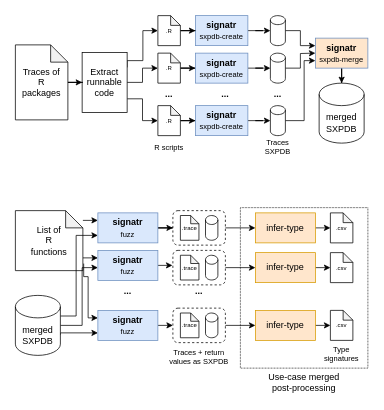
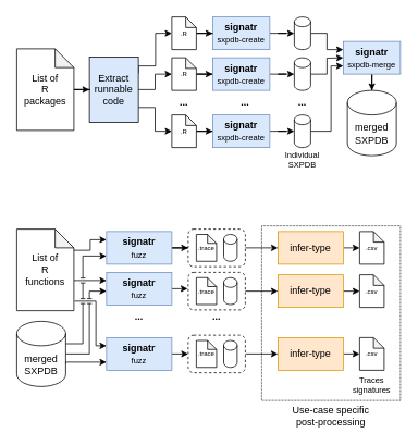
  <mxCell id="0" />
  <mxCell id="1" parent="0" />
  <mxCell id="2" value="" style="rounded=0;whiteSpace=wrap;html=1;fillColor=none;dashed=1;dashPattern=1 1;" vertex="1" parent="1"><mxGeometry x="320" y="276" width="170" height="214" as="geometry" /></mxCell>
  <mxCell id="3" style="edgeStyle=orthogonalEdgeStyle;rounded=0;orthogonalLoop=1;jettySize=auto;html=1;entryX=0;entryY=0.5;entryDx=0;entryDy=0;entryPerimeter=0;fontSize=12;exitX=1;exitY=0.25;exitDx=0;exitDy=0;" parent="1" source="6" target="15" edge="1"><mxGeometry relative="1" as="geometry"><Array as="points"><mxPoint x="169" y="80" /><mxPoint x="190" y="80" /><mxPoint x="190" y="40" /></Array></mxGeometry></mxCell>
  <mxCell id="4" style="edgeStyle=orthogonalEdgeStyle;rounded=0;orthogonalLoop=1;jettySize=auto;html=1;entryX=0;entryY=0.5;entryDx=0;entryDy=0;entryPerimeter=0;fontSize=12;exitX=1.002;exitY=0.774;exitDx=0;exitDy=0;exitPerimeter=0;" parent="1" source="6" target="19" edge="1"><mxGeometry relative="1" as="geometry" /></mxCell>
  <mxCell id="5" style="edgeStyle=orthogonalEdgeStyle;rounded=0;orthogonalLoop=1;jettySize=auto;html=1;entryX=0;entryY=0.5;entryDx=0;entryDy=0;entryPerimeter=0;fontSize=12;" parent="1" source="6" target="17" edge="1"><mxGeometry relative="1" as="geometry" /></mxCell>
- <mxCell id="6" value="Extract &lt;br&gt;runnable &lt;br&gt;code" style="whiteSpace=wrap;html=1;" parent="1" vertex="1"><mxGeometry x="109" y="69" width="60" height="80" as="geometry" /></mxCell>
+ <mxCell id="6" value="Extract &lt;br&gt;runnable &lt;br&gt;code" style="whiteSpace=wrap;html=1;fillColor=#dae8fc;" parent="1" vertex="1"><mxGeometry x="109" y="69" width="60" height="80" as="geometry" /></mxCell>
  <mxCell id="7" style="edgeStyle=orthogonalEdgeStyle;rounded=0;orthogonalLoop=1;jettySize=auto;html=1;entryX=0;entryY=0.5;entryDx=0;entryDy=0;entryPerimeter=0;fontSize=12;" parent="1" source="8" target="13" edge="1"><mxGeometry relative="1" as="geometry" /></mxCell>
  <mxCell id="8" value="&lt;b&gt;signatr&lt;/b&gt;&lt;br&gt;&lt;font style=&quot;font-size: 10px;&quot;&gt;sxpdb-create&lt;/font&gt;" style="whiteSpace=wrap;html=1;fillColor=#dae8fc;strokeColor=#6c8ebf;" parent="1" vertex="1"><mxGeometry x="260" y="20" width="70" height="40" as="geometry" /></mxCell>
  <mxCell id="9" style="edgeStyle=orthogonalEdgeStyle;rounded=0;orthogonalLoop=1;jettySize=auto;html=1;entryX=0.5;entryY=0;entryDx=0;entryDy=0;entryPerimeter=0;fontSize=12;" parent="1" source="10" target="11" edge="1"><mxGeometry relative="1" as="geometry" /></mxCell>
- <mxCell id="10" value="&lt;b&gt;signatr&lt;/b&gt;&lt;br&gt;&lt;font style=&quot;font-size: 10px;&quot;&gt;sxpdb-merge&lt;/font&gt;" style="whiteSpace=wrap;html=1;fillColor=#ffe6cc;strokeColor=#6c8ebf;" parent="1" vertex="1"><mxGeometry x="420" y="50" width="70" height="40" as="geometry" /></mxCell>
+ <mxCell id="10" value="&lt;b&gt;signatr&lt;/b&gt;&lt;br&gt;&lt;font style=&quot;font-size: 10px;&quot;&gt;sxpdb-merge&lt;/font&gt;" style="whiteSpace=wrap;html=1;fillColor=#dae8fc;strokeColor=#6c8ebf;" parent="1" vertex="1"><mxGeometry x="420" y="50" width="70" height="40" as="geometry" /></mxCell>
  <mxCell id="11" value="merged&lt;br&gt;SXPDB" style="shape=cylinder3;whiteSpace=wrap;html=1;boundedLbl=1;backgroundOutline=1;size=15;" parent="1" vertex="1"><mxGeometry x="425" y="110" width="60" height="80" as="geometry" /></mxCell>
  <mxCell id="12" style="edgeStyle=orthogonalEdgeStyle;rounded=0;orthogonalLoop=1;jettySize=auto;html=1;fontSize=10;entryX=0;entryY=0.25;entryDx=0;entryDy=0;" parent="1" source="13" target="10" edge="1"><mxGeometry relative="1" as="geometry"><mxPoint x="420" y="110" as="targetPoint" /><Array as="points"><mxPoint x="400" y="40" /><mxPoint x="400" y="60" /></Array></mxGeometry></mxCell>
  <mxCell id="13" value="" style="shape=cylinder3;whiteSpace=wrap;html=1;boundedLbl=1;backgroundOutline=1;size=6;fontSize=8;" parent="1" vertex="1"><mxGeometry x="360" y="20" width="20" height="40" as="geometry" /></mxCell>
  <mxCell id="14" style="edgeStyle=orthogonalEdgeStyle;rounded=0;orthogonalLoop=1;jettySize=auto;html=1;entryX=0;entryY=0.5;entryDx=0;entryDy=0;fontSize=12;" parent="1" source="15" target="8" edge="1"><mxGeometry relative="1" as="geometry" /></mxCell>
  <mxCell id="15" value=".R" style="shape=note;whiteSpace=wrap;html=1;backgroundOutline=1;darkOpacity=0.05;fontSize=8;size=13;" parent="1" vertex="1"><mxGeometry x="210" y="20" width="30" height="40" as="geometry" /></mxCell>
  <mxCell id="16" style="edgeStyle=orthogonalEdgeStyle;rounded=0;orthogonalLoop=1;jettySize=auto;html=1;entryX=0;entryY=0.5;entryDx=0;entryDy=0;fontSize=12;" parent="1" source="17" target="34" edge="1"><mxGeometry relative="1" as="geometry" /></mxCell>
  <mxCell id="17" value=".R" style="shape=note;whiteSpace=wrap;html=1;backgroundOutline=1;darkOpacity=0.05;fontSize=8;size=13;" parent="1" vertex="1"><mxGeometry x="210" y="70" width="30" height="40" as="geometry" /></mxCell>
  <mxCell id="18" style="edgeStyle=orthogonalEdgeStyle;rounded=0;orthogonalLoop=1;jettySize=auto;html=1;entryX=0;entryY=0.5;entryDx=0;entryDy=0;fontSize=12;" parent="1" source="19" target="36" edge="1"><mxGeometry relative="1" as="geometry" /></mxCell>
  <mxCell id="19" value=".R" style="shape=note;whiteSpace=wrap;html=1;backgroundOutline=1;darkOpacity=0.05;fontSize=8;size=13;" parent="1" vertex="1"><mxGeometry x="210" y="140" width="30" height="40" as="geometry" /></mxCell>
  <mxCell id="20" style="edgeStyle=orthogonalEdgeStyle;rounded=0;orthogonalLoop=1;jettySize=auto;html=1;fontSize=10;" parent="1" source="21" edge="1"><mxGeometry relative="1" as="geometry"><mxPoint x="420" y="70" as="targetPoint" /></mxGeometry></mxCell>
  <mxCell id="21" value="" style="shape=cylinder3;whiteSpace=wrap;html=1;boundedLbl=1;backgroundOutline=1;size=6;fontSize=8;" parent="1" vertex="1"><mxGeometry x="360" y="70" width="20" height="40" as="geometry" /></mxCell>
  <mxCell id="22" style="edgeStyle=orthogonalEdgeStyle;rounded=0;orthogonalLoop=1;jettySize=auto;html=1;fontSize=10;entryX=0;entryY=0.75;entryDx=0;entryDy=0;" parent="1" source="23" target="10" edge="1"><mxGeometry relative="1" as="geometry"><mxPoint x="420" y="110" as="targetPoint" /><Array as="points"><mxPoint x="405" y="160" /><mxPoint x="405" y="80" /></Array></mxGeometry></mxCell>
  <mxCell id="23" value="" style="shape=cylinder3;whiteSpace=wrap;html=1;boundedLbl=1;backgroundOutline=1;size=6;fontSize=8;" parent="1" vertex="1"><mxGeometry x="360" y="140" width="20" height="40" as="geometry" /></mxCell>
  <mxCell id="24" value="" style="edgeStyle=orthogonalEdgeStyle;rounded=0;orthogonalLoop=1;jettySize=auto;html=1;fontSize=12;" parent="1" source="25" target="6" edge="1"><mxGeometry relative="1" as="geometry" /></mxCell>
- <mxCell id="25" value="&lt;font style=&quot;font-size: 12px;&quot;&gt;Traces of &lt;br&gt;R&lt;br&gt;packages&lt;br&gt;&lt;/font&gt;" style="shape=note;whiteSpace=wrap;html=1;backgroundOutline=1;darkOpacity=0.05;fontSize=8;size=23;" parent="1" vertex="1"><mxGeometry x="20" y="59" width="70" height="100" as="geometry" /></mxCell>
+ <mxCell id="25" value="&lt;font style=&quot;font-size: 12px;&quot;&gt;List of &lt;br&gt;R&lt;br&gt;packages&lt;br&gt;&lt;/font&gt;" style="shape=note;whiteSpace=wrap;html=1;backgroundOutline=1;darkOpacity=0.05;fontSize=8;size=23;" parent="1" vertex="1"><mxGeometry x="20" y="59" width="70" height="100" as="geometry" /></mxCell>
  <mxCell id="26" style="edgeStyle=orthogonalEdgeStyle;rounded=0;orthogonalLoop=1;jettySize=auto;html=1;entryX=0;entryY=0.25;entryDx=0;entryDy=0;fontSize=10;" parent="1" source="29" target="38" edge="1"><mxGeometry relative="1" as="geometry"><Array as="points"><mxPoint x="110" y="306" /><mxPoint x="110" y="293" /></Array></mxGeometry></mxCell>
  <mxCell id="27" style="edgeStyle=orthogonalEdgeStyle;rounded=0;orthogonalLoop=1;jettySize=auto;html=1;entryX=0;entryY=0.25;entryDx=0;entryDy=0;fontSize=10;" parent="1" source="29" target="40" edge="1"><mxGeometry relative="1" as="geometry"><Array as="points"><mxPoint x="100" y="343" /><mxPoint x="100" y="343" /></Array></mxGeometry></mxCell>
  <mxCell id="28" style="edgeStyle=orthogonalEdgeStyle;rounded=0;orthogonalLoop=1;jettySize=auto;html=1;entryX=0;entryY=0.25;entryDx=0;entryDy=0;fontSize=10;exitX=1.012;exitY=0.883;exitDx=0;exitDy=0;exitPerimeter=0;" parent="1" source="29" target="42" edge="1"><mxGeometry relative="1" as="geometry"><Array as="points"><mxPoint x="117" y="368" /><mxPoint x="117" y="423" /></Array></mxGeometry></mxCell>
- <mxCell id="29" value="&lt;font style=&quot;font-size: 12px;&quot;&gt;List of &lt;br&gt;R&lt;br&gt;functions&lt;font style=&quot;font-size: 12px;&quot;&gt;&lt;br&gt;&lt;/font&gt;&lt;/font&gt;" style="shape=note;whiteSpace=wrap;html=1;backgroundOutline=1;darkOpacity=0.05;fontSize=8;size=23;" parent="1" vertex="1"><mxGeometry x="20" y="280" width="90" height="80" as="geometry" /></mxCell>
+ <mxCell id="29" value="&lt;font style=&quot;font-size: 12px;&quot;&gt;List of &lt;br&gt;R&lt;br&gt;functions&lt;font style=&quot;font-size: 12px;&quot;&gt;&lt;br&gt;&lt;/font&gt;&lt;/font&gt;" style="shape=note;whiteSpace=wrap;html=1;backgroundOutline=1;darkOpacity=0.05;fontSize=8;size=23;" parent="1" vertex="1"><mxGeometry x="20" y="280" width="70" height="100" as="geometry" /></mxCell>
  <mxCell id="30" value="&lt;b&gt;...&lt;/b&gt;" style="text;html=1;strokeColor=none;fillColor=none;align=center;verticalAlign=middle;whiteSpace=wrap;rounded=0;fontSize=12;" parent="1" vertex="1"><mxGeometry x="250" y="373" width="30" height="30" as="geometry" /></mxCell>
  <mxCell id="31" value="&lt;b&gt;...&lt;/b&gt;" style="text;html=1;strokeColor=none;fillColor=none;align=center;verticalAlign=middle;whiteSpace=wrap;rounded=0;fontSize=12;" parent="1" vertex="1"><mxGeometry x="210" y="110" width="30" height="30" as="geometry" /></mxCell>
  <mxCell id="32" value="&lt;b&gt;...&lt;/b&gt;" style="text;html=1;strokeColor=none;fillColor=none;align=center;verticalAlign=middle;whiteSpace=wrap;rounded=0;fontSize=12;" parent="1" vertex="1"><mxGeometry x="355" y="110" width="30" height="30" as="geometry" /></mxCell>
  <mxCell id="33" style="edgeStyle=orthogonalEdgeStyle;rounded=0;orthogonalLoop=1;jettySize=auto;html=1;entryX=0;entryY=0.5;entryDx=0;entryDy=0;entryPerimeter=0;fontSize=12;" parent="1" source="34" target="21" edge="1"><mxGeometry relative="1" as="geometry" /></mxCell>
  <mxCell id="34" value="&lt;b&gt;signatr&lt;/b&gt;&lt;br&gt;&lt;font style=&quot;font-size: 10px;&quot;&gt;sxpdb-create&lt;/font&gt;" style="whiteSpace=wrap;html=1;fillColor=#dae8fc;strokeColor=#6c8ebf;" parent="1" vertex="1"><mxGeometry x="260" y="70" width="70" height="40" as="geometry" /></mxCell>
  <mxCell id="35" style="edgeStyle=orthogonalEdgeStyle;rounded=0;orthogonalLoop=1;jettySize=auto;html=1;entryX=0;entryY=0.5;entryDx=0;entryDy=0;entryPerimeter=0;fontSize=12;" parent="1" source="36" target="23" edge="1"><mxGeometry relative="1" as="geometry" /></mxCell>
  <mxCell id="36" value="&lt;b&gt;signatr&lt;/b&gt;&lt;br&gt;&lt;font style=&quot;font-size: 10px;&quot;&gt;sxpdb-create&lt;/font&gt;" style="whiteSpace=wrap;html=1;fillColor=#dae8fc;strokeColor=#6c8ebf;" parent="1" vertex="1"><mxGeometry x="260" y="140" width="70" height="40" as="geometry" /></mxCell>
  <mxCell id="37" style="edgeStyle=orthogonalEdgeStyle;rounded=0;orthogonalLoop=1;jettySize=auto;html=1;entryX=0;entryY=0.5;entryDx=0;entryDy=0;fontSize=10;" parent="1" source="38" target="52" edge="1"><mxGeometry relative="1" as="geometry" /></mxCell>
  <mxCell id="38" value="&lt;b&gt;signatr&lt;/b&gt;&lt;br&gt;&lt;font style=&quot;font-size: 10px;&quot;&gt;fuzz&lt;/font&gt;" style="whiteSpace=wrap;html=1;fillColor=#dae8fc;strokeColor=#6c8ebf;" parent="1" vertex="1"><mxGeometry x="130" y="283" width="80" height="40" as="geometry" /></mxCell>
  <mxCell id="39" style="edgeStyle=orthogonalEdgeStyle;rounded=0;orthogonalLoop=1;jettySize=auto;html=1;exitX=1;exitY=0.5;exitDx=0;exitDy=0;entryX=-0.009;entryY=0.448;entryDx=0;entryDy=0;entryPerimeter=0;fontSize=10;" parent="1" source="40" target="56" edge="1"><mxGeometry relative="1" as="geometry"><mxPoint x="230" y="353" as="targetPoint" /></mxGeometry></mxCell>
  <mxCell id="40" value="&lt;b&gt;signatr&lt;/b&gt;&lt;br&gt;&lt;font style=&quot;font-size: 10px;&quot;&gt;&lt;font style=&quot;font-size: 10px;&quot;&gt;fuzz&lt;/font&gt;&lt;/font&gt;" style="whiteSpace=wrap;html=1;fillColor=#dae8fc;strokeColor=#6c8ebf;" parent="1" vertex="1"><mxGeometry x="130" y="333" width="80" height="40" as="geometry" /></mxCell>
  <mxCell id="41" style="edgeStyle=orthogonalEdgeStyle;rounded=0;orthogonalLoop=1;jettySize=auto;html=1;exitX=1;exitY=0.5;exitDx=0;exitDy=0;entryX=0;entryY=0.5;entryDx=0;entryDy=0;fontSize=10;" parent="1" source="42" target="60" edge="1"><mxGeometry relative="1" as="geometry"><mxPoint x="230" y="433" as="targetPoint" /></mxGeometry></mxCell>
  <mxCell id="42" value="&lt;b&gt;signatr&lt;/b&gt;&lt;br&gt;&lt;font style=&quot;font-size: 10px;&quot;&gt;fuzz&lt;/font&gt;" style="whiteSpace=wrap;html=1;fillColor=#dae8fc;strokeColor=#6c8ebf;" parent="1" vertex="1"><mxGeometry x="130" y="413" width="80" height="40" as="geometry" /></mxCell>
  <mxCell id="43" value="&lt;b&gt;...&lt;/b&gt;" style="text;html=1;strokeColor=none;fillColor=none;align=center;verticalAlign=middle;whiteSpace=wrap;rounded=0;fontSize=12;" parent="1" vertex="1"><mxGeometry x="155" y="373" width="30" height="30" as="geometry" /></mxCell>
  <mxCell id="44" value="&lt;b&gt;...&lt;/b&gt;" style="text;html=1;strokeColor=none;fillColor=none;align=center;verticalAlign=middle;whiteSpace=wrap;rounded=0;fontSize=12;" parent="1" vertex="1"><mxGeometry x="285" y="110" width="30" height="30" as="geometry" /></mxCell>
  <mxCell id="45" style="edgeStyle=orthogonalEdgeStyle;rounded=0;orthogonalLoop=1;jettySize=auto;html=1;exitX=1;exitY=0.5;exitDx=0;exitDy=0;entryX=0;entryY=0.5;entryDx=0;entryDy=0;entryPerimeter=0;fontSize=10;" parent="1" source="46" target="66" edge="1"><mxGeometry relative="1" as="geometry" /></mxCell>
  <mxCell id="46" value="infer-type" style="whiteSpace=wrap;html=1;fillColor=#ffe6cc;strokeColor=#d79b00;" parent="1" vertex="1"><mxGeometry x="340" y="283" width="80" height="40" as="geometry" /></mxCell>
  <mxCell id="47" style="edgeStyle=orthogonalEdgeStyle;rounded=0;orthogonalLoop=1;jettySize=auto;html=1;exitX=1;exitY=0.5;exitDx=0;exitDy=0;entryX=0;entryY=0.5;entryDx=0;entryDy=0;entryPerimeter=0;fontSize=10;" parent="1" source="48" target="67" edge="1"><mxGeometry relative="1" as="geometry" /></mxCell>
  <mxCell id="48" value="infer-type" style="whiteSpace=wrap;html=1;fillColor=#ffe6cc;strokeColor=#d79b00;" parent="1" vertex="1"><mxGeometry x="340" y="336" width="80" height="40" as="geometry" /></mxCell>
  <mxCell id="49" style="edgeStyle=orthogonalEdgeStyle;rounded=0;orthogonalLoop=1;jettySize=auto;html=1;exitX=1;exitY=0.5;exitDx=0;exitDy=0;entryX=0;entryY=0.5;entryDx=0;entryDy=0;entryPerimeter=0;fontSize=10;" parent="1" source="50" target="68" edge="1"><mxGeometry relative="1" as="geometry" /></mxCell>
  <mxCell id="50" value="infer-type" style="whiteSpace=wrap;html=1;fillColor=#ffe6cc;strokeColor=#d79b00;" parent="1" vertex="1"><mxGeometry x="340" y="413" width="80" height="40" as="geometry" /></mxCell>
  <mxCell id="51" value="" style="group" parent="1" vertex="1" connectable="0"><mxGeometry x="230" y="280" width="70" height="46" as="geometry" /></mxCell>
  <mxCell id="52" value="" style="rounded=1;whiteSpace=wrap;html=1;fontSize=10;fillColor=none;dashed=1;" parent="51" vertex="1"><mxGeometry width="70" height="46" as="geometry" /></mxCell>
  <mxCell id="53" value="" style="shape=cylinder3;whiteSpace=wrap;html=1;boundedLbl=1;backgroundOutline=1;size=6;fontSize=8;" parent="51" vertex="1"><mxGeometry x="43.5" y="6.5" width="16.5" height="33" as="geometry" /></mxCell>
  <mxCell id="54" value=".trace" style="shape=note;whiteSpace=wrap;html=1;backgroundOutline=1;darkOpacity=0.05;fontSize=8;size=11;" parent="51" vertex="1"><mxGeometry x="10" y="6.5" width="24.75" height="33" as="geometry" /></mxCell>
  <mxCell id="55" value="" style="group" parent="1" vertex="1" connectable="0"><mxGeometry x="230" y="333" width="70" height="46" as="geometry" /></mxCell>
  <mxCell id="56" value="" style="rounded=1;whiteSpace=wrap;html=1;fontSize=10;fillColor=none;dashed=1;" parent="55" vertex="1"><mxGeometry width="70" height="46" as="geometry" /></mxCell>
  <mxCell id="57" value="" style="shape=cylinder3;whiteSpace=wrap;html=1;boundedLbl=1;backgroundOutline=1;size=6;fontSize=8;" parent="55" vertex="1"><mxGeometry x="43.5" y="6.5" width="16.5" height="33" as="geometry" /></mxCell>
  <mxCell id="58" value=".trace" style="shape=note;whiteSpace=wrap;html=1;backgroundOutline=1;darkOpacity=0.05;fontSize=8;size=11;" parent="55" vertex="1"><mxGeometry x="10" y="6.5" width="24.75" height="33" as="geometry" /></mxCell>
  <mxCell id="59" value="" style="group" parent="1" vertex="1" connectable="0"><mxGeometry x="230" y="410" width="70" height="46" as="geometry" /></mxCell>
  <mxCell id="60" value="" style="rounded=1;whiteSpace=wrap;html=1;fontSize=10;fillColor=none;dashed=1;" parent="59" vertex="1"><mxGeometry width="70" height="46" as="geometry" /></mxCell>
  <mxCell id="61" value="" style="shape=cylinder3;whiteSpace=wrap;html=1;boundedLbl=1;backgroundOutline=1;size=6;fontSize=8;" parent="59" vertex="1"><mxGeometry x="43.5" y="6.5" width="16.5" height="33" as="geometry" /></mxCell>
  <mxCell id="62" value=".trace" style="shape=note;whiteSpace=wrap;html=1;backgroundOutline=1;darkOpacity=0.05;fontSize=8;size=11;" parent="59" vertex="1"><mxGeometry x="10" y="6.5" width="24.75" height="33" as="geometry" /></mxCell>
  <mxCell id="63" style="edgeStyle=orthogonalEdgeStyle;rounded=0;orthogonalLoop=1;jettySize=auto;html=1;exitX=1;exitY=0.5;exitDx=0;exitDy=0;entryX=0;entryY=0.5;entryDx=0;entryDy=0;fontSize=10;" parent="1" source="52" target="46" edge="1"><mxGeometry relative="1" as="geometry" /></mxCell>
  <mxCell id="64" style="edgeStyle=orthogonalEdgeStyle;rounded=0;orthogonalLoop=1;jettySize=auto;html=1;exitX=1;exitY=0.5;exitDx=0;exitDy=0;entryX=0;entryY=0.5;entryDx=0;entryDy=0;fontSize=10;" parent="1" source="56" target="48" edge="1"><mxGeometry relative="1" as="geometry" /></mxCell>
  <mxCell id="65" style="edgeStyle=orthogonalEdgeStyle;rounded=0;orthogonalLoop=1;jettySize=auto;html=1;exitX=1;exitY=0.5;exitDx=0;exitDy=0;entryX=0;entryY=0.5;entryDx=0;entryDy=0;fontSize=10;" parent="1" source="60" target="50" edge="1"><mxGeometry relative="1" as="geometry" /></mxCell>
  <mxCell id="66" value=".csv" style="shape=note;whiteSpace=wrap;html=1;backgroundOutline=1;darkOpacity=0.05;fontSize=8;size=13;" parent="1" vertex="1"><mxGeometry x="440" y="283" width="30" height="40" as="geometry" /></mxCell>
  <mxCell id="67" value=".csv" style="shape=note;whiteSpace=wrap;html=1;backgroundOutline=1;darkOpacity=0.05;fontSize=8;size=13;" parent="1" vertex="1"><mxGeometry x="440" y="336" width="30" height="40" as="geometry" /></mxCell>
  <mxCell id="68" value=".csv" style="shape=note;whiteSpace=wrap;html=1;backgroundOutline=1;darkOpacity=0.05;fontSize=8;size=13;" parent="1" vertex="1"><mxGeometry x="440" y="413" width="30" height="40" as="geometry" /></mxCell>
- <mxCell id="69" value="R scripts" style="text;html=1;strokeColor=none;fillColor=none;align=center;verticalAlign=middle;whiteSpace=wrap;rounded=0;dashed=1;dashPattern=1 1;fontSize=10;" parent="1" vertex="1"><mxGeometry x="195" y="180" width="60" height="30" as="geometry" /></mxCell>
- <mxCell id="70" value="Traces SXPDB" style="text;html=1;strokeColor=none;fillColor=none;align=center;verticalAlign=middle;whiteSpace=wrap;rounded=0;dashed=1;dashPattern=1 1;fontSize=10;" parent="1" vertex="1"><mxGeometry x="340" y="180" width="60" height="30" as="geometry" /></mxCell>
- <mxCell id="71" value="Traces + return values as SXPDB" style="text;html=1;strokeColor=none;fillColor=none;align=center;verticalAlign=middle;whiteSpace=wrap;rounded=0;dashed=1;dashPattern=1 1;fontSize=10;" parent="1" vertex="1"><mxGeometry x="223" y="460" width="84" height="30" as="geometry" /></mxCell>
- <mxCell id="72" value="Type&lt;br&gt;signatures" style="text;html=1;strokeColor=none;fillColor=none;align=center;verticalAlign=middle;whiteSpace=wrap;rounded=0;dashed=1;dashPattern=1 1;fontSize=10;" parent="1" vertex="1"><mxGeometry x="436" y="456" width="38" height="30" as="geometry" /></mxCell>
+ <mxCell id="70" value="Individual SXPDB" style="text;html=1;strokeColor=none;fillColor=none;align=center;verticalAlign=middle;whiteSpace=wrap;rounded=0;dashed=1;dashPattern=1 1;fontSize=10;" parent="1" vertex="1"><mxGeometry x="340" y="180" width="60" height="30" as="geometry" /></mxCell>
+ <mxCell id="72" value="Traces&lt;br&gt;signatures" style="text;html=1;strokeColor=none;fillColor=none;align=center;verticalAlign=middle;whiteSpace=wrap;rounded=0;dashed=1;dashPattern=1 1;fontSize=10;" parent="1" vertex="1"><mxGeometry x="436" y="456" width="38" height="30" as="geometry" /></mxCell>
  <mxCell id="73" style="edgeStyle=orthogonalEdgeStyle;rounded=0;orthogonalLoop=1;jettySize=auto;html=1;entryX=0;entryY=0.75;entryDx=0;entryDy=0;fontSize=10;jumpStyle=line;exitX=1;exitY=0;exitDx=0;exitDy=27.5;exitPerimeter=0;" parent="1" source="76" target="38" edge="1"><mxGeometry relative="1" as="geometry"><Array as="points"><mxPoint x="101" y="421" /><mxPoint x="101" y="313" /></Array></mxGeometry></mxCell>
  <mxCell id="74" style="edgeStyle=orthogonalEdgeStyle;rounded=0;orthogonalLoop=1;jettySize=auto;html=1;fontSize=10;jumpStyle=line;" parent="1" source="76" edge="1"><mxGeometry relative="1" as="geometry"><mxPoint x="130" y="356" as="targetPoint" /><Array as="points"><mxPoint x="109" y="433" /><mxPoint x="109" y="356" /><mxPoint x="130" y="356" /></Array></mxGeometry></mxCell>
  <mxCell id="75" style="edgeStyle=orthogonalEdgeStyle;rounded=0;orthogonalLoop=1;jettySize=auto;html=1;entryX=0;entryY=0.75;entryDx=0;entryDy=0;fontSize=10;exitX=1;exitY=0;exitDx=0;exitDy=52.5;exitPerimeter=0;" parent="1" source="76" target="42" edge="1"><mxGeometry relative="1" as="geometry"><Array as="points"><mxPoint x="80" y="443" /></Array></mxGeometry></mxCell>
  <mxCell id="76" value="merged&lt;br&gt;SXPDB" style="shape=cylinder3;whiteSpace=wrap;html=1;boundedLbl=1;backgroundOutline=1;size=15;" parent="1" vertex="1"><mxGeometry x="20" y="393" width="60" height="80" as="geometry" /></mxCell>
- <mxCell id="77" value="Use-case merged &lt;br&gt;post-processing" style="text;html=1;strokeColor=none;fillColor=none;align=center;verticalAlign=middle;whiteSpace=wrap;rounded=0;dashed=1;dashPattern=1 1;" vertex="1" parent="1"><mxGeometry x="320" y="494" width="170" height="30" as="geometry" /></mxCell>
+ <mxCell id="77" value="Use-case specific &lt;br&gt;post-processing" style="text;html=1;strokeColor=none;fillColor=none;align=center;verticalAlign=middle;whiteSpace=wrap;rounded=0;dashed=1;dashPattern=1 1;" vertex="1" parent="1"><mxGeometry x="320" y="494" width="170" height="30" as="geometry" /></mxCell>
